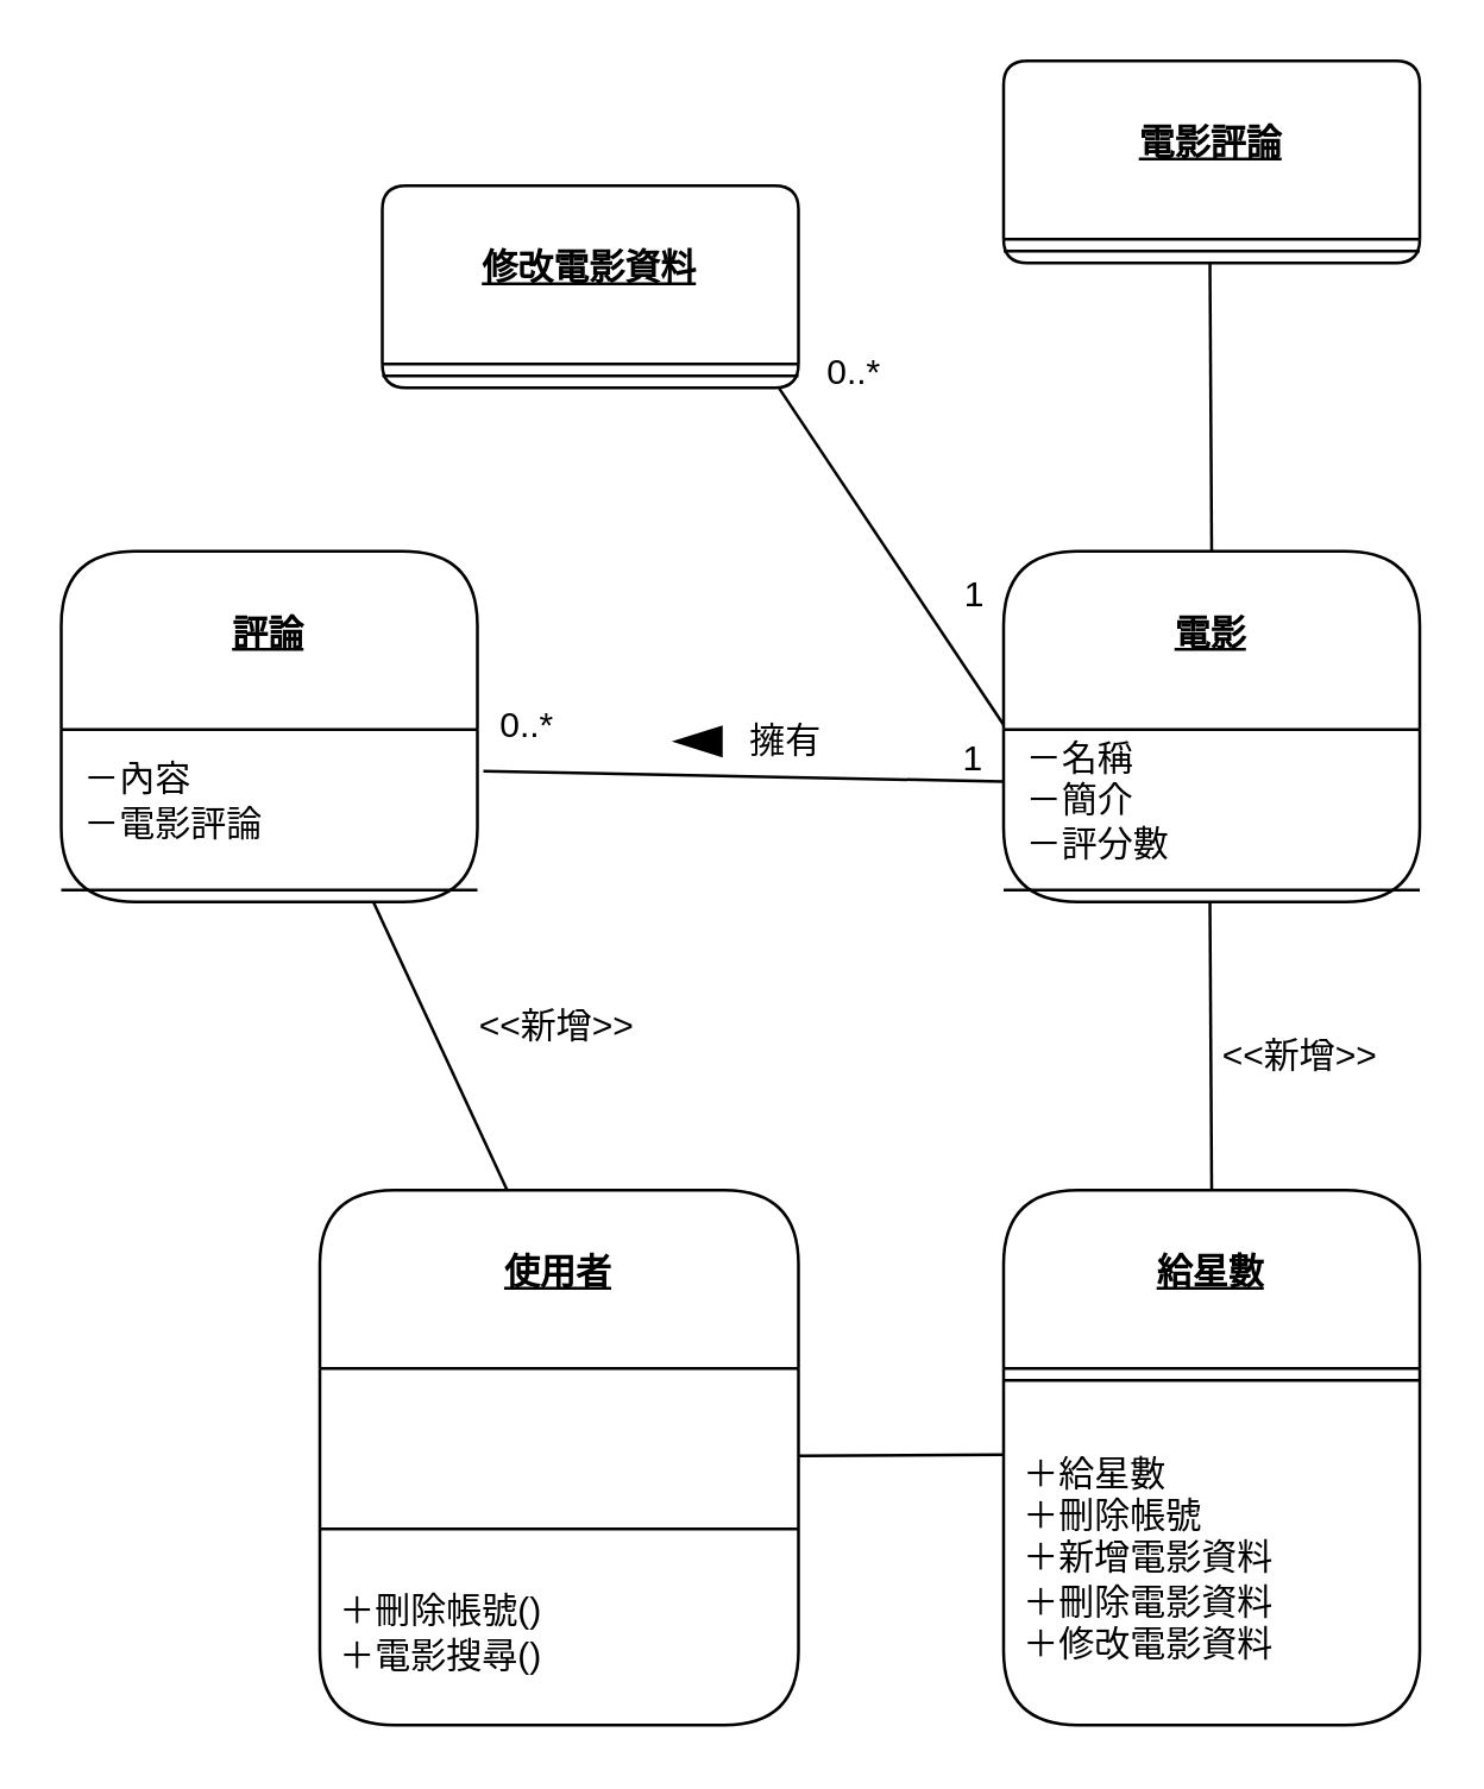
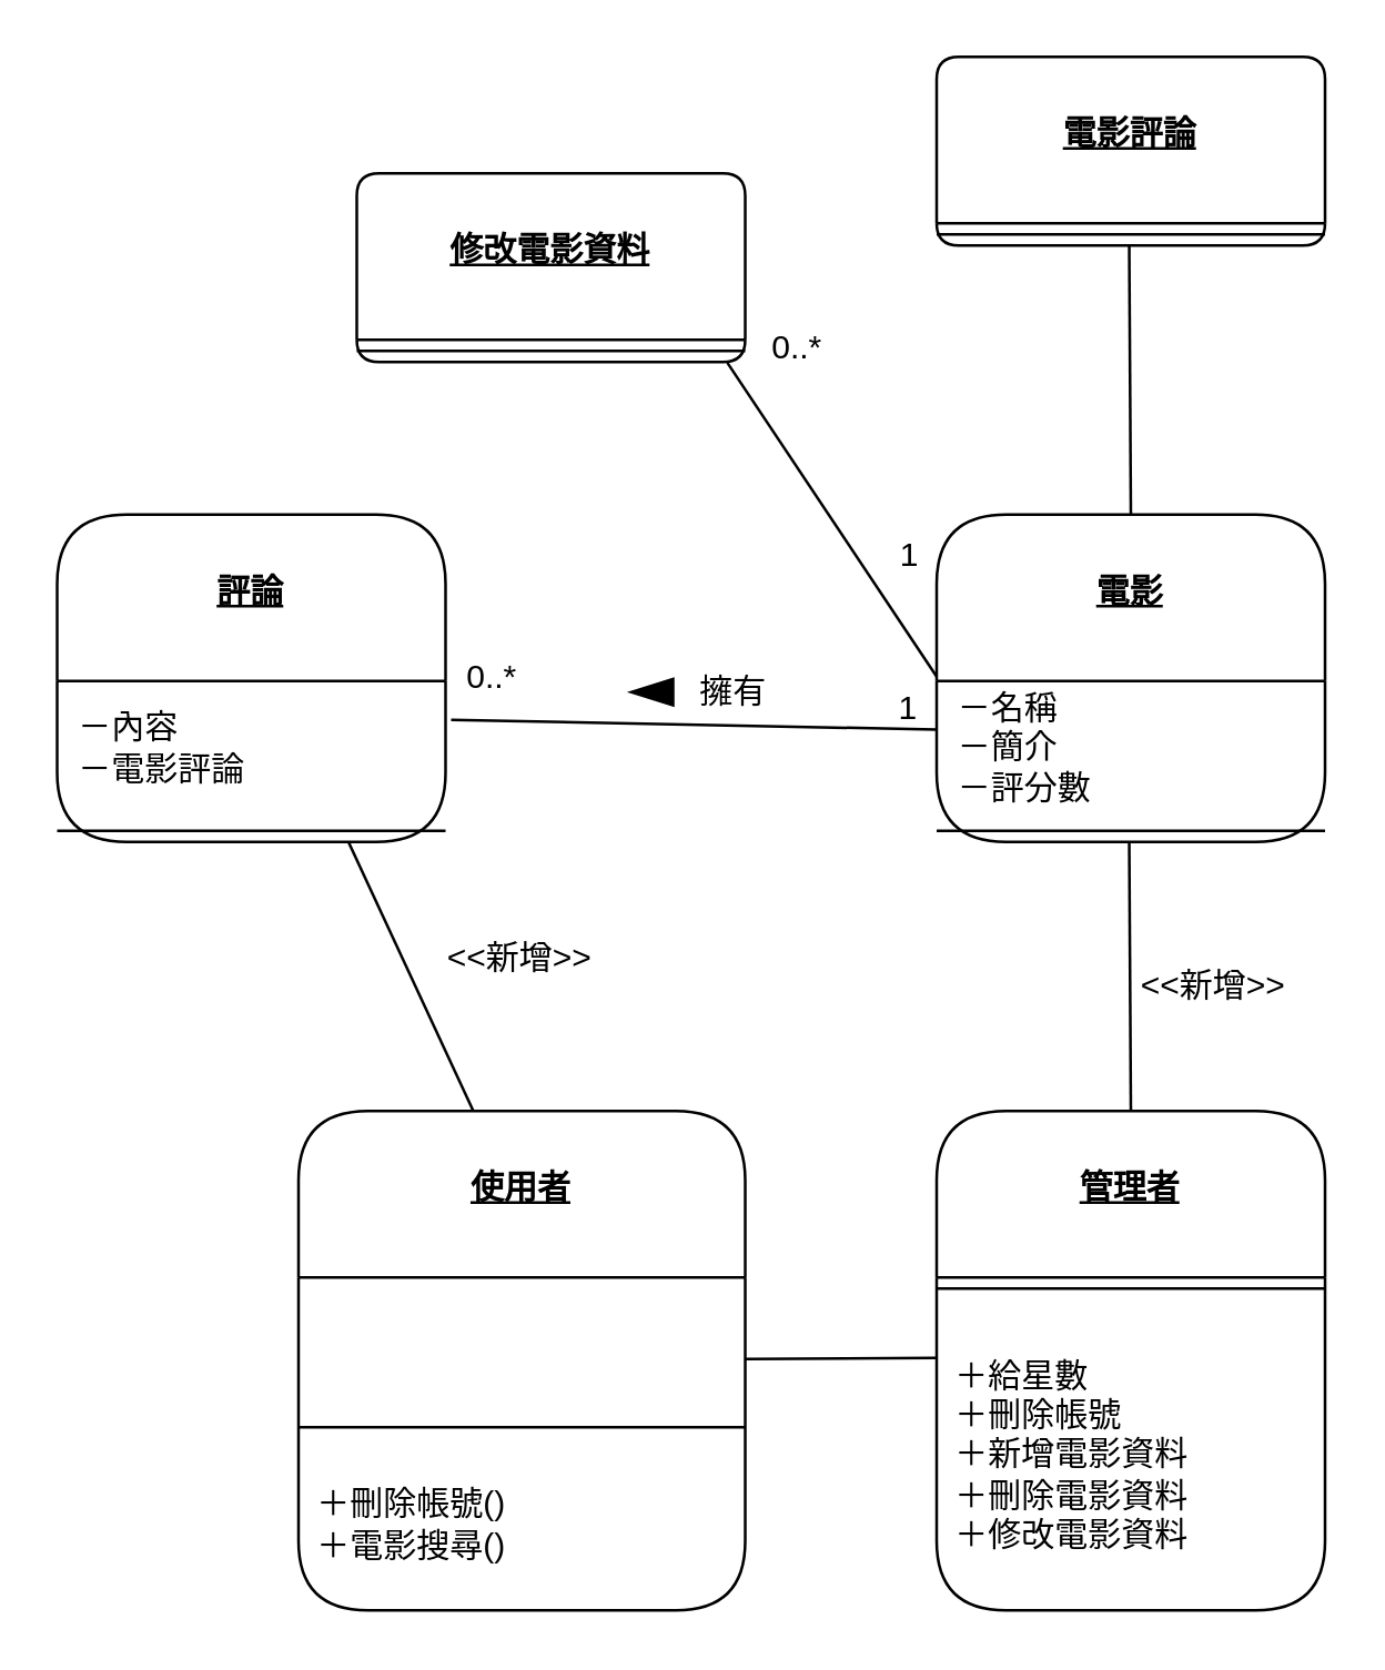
  <mxCell id="0" />
  <mxCell id="1" parent="0" />
- <mxCell id="2" value="&lt;b style=&quot;border-color: var(--border-color);&quot;&gt;&lt;br&gt;給星數&lt;br&gt;&lt;/b&gt;" style="swimlane;fontStyle=4;align=center;verticalAlign=top;childLayout=stackLayout;horizontal=1;startSize=60;horizontalStack=0;resizeParent=1;resizeParentMax=0;resizeLast=0;collapsible=0;marginBottom=0;html=1;rounded=1;absoluteArcSize=1;arcSize=50;whiteSpace=wrap;" vertex="1" parent="1"><mxGeometry x="337" y="400" width="140" height="180" as="geometry" /></mxCell>
+ <mxCell id="2" value="&lt;b style=&quot;border-color: var(--border-color);&quot;&gt;&lt;br&gt;管理者&lt;br&gt;&lt;/b&gt;" style="swimlane;fontStyle=4;align=center;verticalAlign=top;childLayout=stackLayout;horizontal=1;startSize=60;horizontalStack=0;resizeParent=1;resizeParentMax=0;resizeLast=0;collapsible=0;marginBottom=0;html=1;rounded=1;absoluteArcSize=1;arcSize=50;whiteSpace=wrap;" vertex="1" parent="1"><mxGeometry x="337" y="400" width="140" height="180" as="geometry" /></mxCell>
  <mxCell id="3" value="" style="line;strokeWidth=1;fillColor=none;align=left;verticalAlign=middle;spacingTop=-1;spacingLeft=3;spacingRight=3;rotatable=0;labelPosition=right;points=[];portConstraint=eastwest;" vertex="1" parent="2"><mxGeometry y="60" width="140" height="8" as="geometry" /></mxCell>
  <mxCell id="4" value="＋給星數&lt;br&gt;＋刪除帳號&lt;br&gt;＋新增電影資料&lt;br&gt;＋刪除電影資料&lt;br&gt;＋修改電影資料" style="fillColor=none;strokeColor=none;align=left;verticalAlign=middle;spacingLeft=5;whiteSpace=wrap;html=1;" vertex="1" parent="2"><mxGeometry y="68" width="140" height="112" as="geometry" /></mxCell>
  <mxCell id="5" value="&lt;b style=&quot;border-color: var(--border-color);&quot;&gt;&lt;br&gt;電影評論&lt;br&gt;&lt;/b&gt;" style="swimlane;fontStyle=4;align=center;verticalAlign=top;childLayout=stackLayout;horizontal=1;startSize=60;horizontalStack=0;resizeParent=1;resizeParentMax=0;resizeLast=0;collapsible=0;marginBottom=0;html=1;rounded=1;absoluteArcSize=1;arcSize=50;whiteSpace=wrap;" vertex="1" parent="1"><mxGeometry x="337" y="20" width="140" height="68" as="geometry" /></mxCell>
  <mxCell id="6" value="" style="line;strokeWidth=1;fillColor=none;align=left;verticalAlign=middle;spacingTop=-1;spacingLeft=3;spacingRight=3;rotatable=0;labelPosition=right;points=[];portConstraint=eastwest;" vertex="1" parent="5"><mxGeometry y="60" width="140" height="8" as="geometry" /></mxCell>
  <mxCell id="7" value="&lt;b style=&quot;border-color: var(--border-color);&quot;&gt;&lt;br&gt;電影&lt;br&gt;&lt;/b&gt;" style="swimlane;fontStyle=4;align=center;verticalAlign=top;childLayout=stackLayout;horizontal=1;startSize=60;horizontalStack=0;resizeParent=1;resizeParentMax=0;resizeLast=0;collapsible=0;marginBottom=0;html=1;rounded=1;absoluteArcSize=1;arcSize=50;whiteSpace=wrap;" vertex="1" parent="1"><mxGeometry x="337" y="185" width="140" height="118" as="geometry" /></mxCell>
  <mxCell id="8" value="" style="fillColor=none;strokeColor=none;container=1;collapsible=0;" vertex="1" parent="7"><mxGeometry y="60" width="140" height="50" as="geometry" /></mxCell>
  <mxCell id="9" value="" style="html=1;align=center;verticalAlign=middle;rounded=1;absoluteArcSize=1;arcSize=10;whiteSpace=wrap;strokeColor=none;opacity=0;" vertex="1" parent="8"><mxGeometry y="10" width="130" height="30" as="geometry" /></mxCell>
  <mxCell id="10" value="－名稱&lt;br&gt;－簡介&lt;br&gt;－評分數" style="html=1;align=left;verticalAlign=middle;rounded=1;absoluteArcSize=1;arcSize=10;whiteSpace=wrap;strokeColor=none;opacity=0;" vertex="1" parent="8"><mxGeometry x="6" y="9" width="130" height="30" as="geometry" /></mxCell>
  <mxCell id="11" value="" style="line;strokeWidth=1;fillColor=none;align=left;verticalAlign=middle;spacingTop=-1;spacingLeft=3;spacingRight=3;rotatable=0;labelPosition=right;points=[];portConstraint=eastwest;" vertex="1" parent="7"><mxGeometry y="110" width="140" height="8" as="geometry" /></mxCell>
  <mxCell id="12" value="&lt;b style=&quot;border-color: var(--border-color);&quot;&gt;&lt;br&gt;使用者&lt;br&gt;&lt;/b&gt;" style="swimlane;fontStyle=4;align=center;verticalAlign=top;childLayout=stackLayout;horizontal=1;startSize=60;horizontalStack=0;resizeParent=1;resizeParentMax=0;resizeLast=0;collapsible=0;marginBottom=0;html=1;rounded=1;absoluteArcSize=1;arcSize=50;whiteSpace=wrap;" vertex="1" parent="1"><mxGeometry x="107" y="400" width="161" height="180" as="geometry" /></mxCell>
  <mxCell id="13" value="" style="fillColor=none;strokeColor=none;container=1;collapsible=0;" vertex="1" parent="12"><mxGeometry y="60" width="161" height="50" as="geometry" /></mxCell>
  <mxCell id="14" value="" style="line;strokeWidth=1;fillColor=none;align=left;verticalAlign=middle;spacingTop=-1;spacingLeft=3;spacingRight=3;rotatable=0;labelPosition=right;points=[];portConstraint=eastwest;" vertex="1" parent="12"><mxGeometry y="110" width="161" height="8" as="geometry" /></mxCell>
  <mxCell id="15" value="＋刪除帳號()&lt;br&gt;＋電影搜尋()" style="fillColor=none;strokeColor=none;align=left;verticalAlign=middle;spacingLeft=5;whiteSpace=wrap;html=1;" vertex="1" parent="12"><mxGeometry y="118" width="161" height="62" as="geometry" /></mxCell>
  <mxCell id="16" value="" style="endArrow=none;html=1;rounded=0;endFill=0;entryX=0.5;entryY=0;entryDx=0;entryDy=0;endSize=6;" edge="1" parent="1" target="7"><mxGeometry width="50" height="50" relative="1" as="geometry"><mxPoint x="406.41" y="88" as="sourcePoint" /><mxPoint x="406.41" y="178" as="targetPoint" /></mxGeometry></mxCell>
  <mxCell id="17" value="" style="endArrow=none;html=1;rounded=0;endFill=0;entryX=0.5;entryY=0;entryDx=0;entryDy=0;endSize=6;" edge="1" parent="1" target="2"><mxGeometry width="50" height="50" relative="1" as="geometry"><mxPoint x="406.41" y="303" as="sourcePoint" /><mxPoint x="407" y="360" as="targetPoint" /></mxGeometry></mxCell>
  <mxCell id="18" value="&amp;lt;&amp;lt;新增&amp;gt;&amp;gt;" style="text;html=1;strokeColor=none;fillColor=none;align=center;verticalAlign=middle;whiteSpace=wrap;rounded=0;" vertex="1" parent="1"><mxGeometry x="407" y="340" width="60" height="30" as="geometry" /></mxCell>
  <mxCell id="19" value="&lt;b style=&quot;border-color: var(--border-color);&quot;&gt;&lt;br&gt;修改電影資料&lt;br&gt;&lt;/b&gt;" style="swimlane;fontStyle=4;align=center;verticalAlign=top;childLayout=stackLayout;horizontal=1;startSize=60;horizontalStack=0;resizeParent=1;resizeParentMax=0;resizeLast=0;collapsible=0;marginBottom=0;html=1;rounded=1;absoluteArcSize=1;arcSize=50;whiteSpace=wrap;" vertex="1" parent="1"><mxGeometry x="128" y="62" width="140" height="68" as="geometry" /></mxCell>
  <mxCell id="20" value="" style="line;strokeWidth=1;fillColor=none;align=left;verticalAlign=middle;spacingTop=-1;spacingLeft=3;spacingRight=3;rotatable=0;labelPosition=right;points=[];portConstraint=eastwest;" vertex="1" parent="19"><mxGeometry y="60" width="140" height="8" as="geometry" /></mxCell>
  <mxCell id="21" value="" style="endArrow=none;html=1;rounded=0;endFill=0;entryX=0.954;entryY=1.033;entryDx=0;entryDy=0;entryPerimeter=0;" edge="1" parent="1" target="20"><mxGeometry width="50" height="50" relative="1" as="geometry"><mxPoint x="337" y="243.41" as="sourcePoint" /><mxPoint x="267" y="140" as="targetPoint" /></mxGeometry></mxCell>
  <mxCell id="22" value="0..*" style="text;html=1;strokeColor=none;fillColor=none;align=center;verticalAlign=middle;whiteSpace=wrap;rounded=0;" vertex="1" parent="1"><mxGeometry x="257" y="110" width="60" height="30" as="geometry" /></mxCell>
  <mxCell id="23" value="" style="endArrow=none;html=1;rounded=0;entryX=1;entryY=0.25;entryDx=0;entryDy=0;endFill=0;" edge="1" parent="1"><mxGeometry width="50" height="50" relative="1" as="geometry"><mxPoint x="337" y="489" as="sourcePoint" /><mxPoint x="268" y="489.41" as="targetPoint" /></mxGeometry></mxCell>
  <mxCell id="24" value="&lt;b style=&quot;border-color: var(--border-color);&quot;&gt;&lt;br&gt;評論&lt;br&gt;&lt;/b&gt;" style="swimlane;fontStyle=4;align=center;verticalAlign=top;childLayout=stackLayout;horizontal=1;startSize=60;horizontalStack=0;resizeParent=1;resizeParentMax=0;resizeLast=0;collapsible=0;marginBottom=0;html=1;rounded=1;absoluteArcSize=1;arcSize=50;whiteSpace=wrap;" vertex="1" parent="1"><mxGeometry x="20" y="185" width="140" height="118" as="geometry" /></mxCell>
  <mxCell id="25" value="" style="fillColor=none;strokeColor=none;container=1;collapsible=0;" vertex="1" parent="24"><mxGeometry y="60" width="140" height="50" as="geometry" /></mxCell>
  <mxCell id="26" value="" style="html=1;align=center;verticalAlign=middle;rounded=1;absoluteArcSize=1;arcSize=10;whiteSpace=wrap;strokeColor=none;opacity=0;" vertex="1" parent="25"><mxGeometry y="10" width="130" height="30" as="geometry" /></mxCell>
  <mxCell id="27" value="－內容&lt;br&gt;－電影評論" style="html=1;align=left;verticalAlign=middle;rounded=1;absoluteArcSize=1;arcSize=10;whiteSpace=wrap;strokeColor=none;opacity=0;" vertex="1" parent="25"><mxGeometry x="6" y="9" width="130" height="30" as="geometry" /></mxCell>
  <mxCell id="28" value="" style="line;strokeWidth=1;fillColor=none;align=left;verticalAlign=middle;spacingTop=-1;spacingLeft=3;spacingRight=3;rotatable=0;labelPosition=right;points=[];portConstraint=eastwest;" vertex="1" parent="24"><mxGeometry y="110" width="140" height="8" as="geometry" /></mxCell>
  <mxCell id="29" value="" style="endArrow=none;html=1;rounded=0;entryX=0.25;entryY=1;entryDx=0;entryDy=0;endFill=0;exitX=0;exitY=0.25;exitDx=0;exitDy=0;" edge="1" parent="1" source="9" target="30"><mxGeometry width="50" height="50" relative="1" as="geometry"><mxPoint x="326.5" y="260" as="sourcePoint" /><mxPoint x="257.5" y="260.41" as="targetPoint" /></mxGeometry></mxCell>
  <mxCell id="30" value="0..*" style="text;html=1;strokeColor=none;fillColor=none;align=center;verticalAlign=middle;whiteSpace=wrap;rounded=0;" vertex="1" parent="1"><mxGeometry x="147" y="229" width="60" height="30" as="geometry" /></mxCell>
  <mxCell id="31" value="1" style="text;html=1;strokeColor=none;fillColor=none;align=center;verticalAlign=middle;whiteSpace=wrap;rounded=0;" vertex="1" parent="1"><mxGeometry x="297" y="240" width="60" height="30" as="geometry" /></mxCell>
  <mxCell id="32" value="1" style="text;html=1;strokeColor=none;fillColor=none;align=center;verticalAlign=middle;whiteSpace=wrap;rounded=0;" vertex="1" parent="1"><mxGeometry x="314.5" y="185" width="25" height="30" as="geometry" /></mxCell>
  <mxCell id="33" value="擁有" style="text;html=1;strokeColor=none;fillColor=none;align=center;verticalAlign=middle;whiteSpace=wrap;rounded=0;" vertex="1" parent="1"><mxGeometry x="244" y="234" width="40" height="30" as="geometry" /></mxCell>
  <mxCell id="34" value="" style="shape=mxgraph.arrows2.wedgeArrow;html=1;bendable=0;startWidth=4.706;fillColor=strokeColor;defaultFillColor=invert;defaultGradientColor=invert;rounded=0;" edge="1" parent="1"><mxGeometry width="100" height="100" relative="1" as="geometry"><mxPoint x="242" y="249" as="sourcePoint" /><mxPoint x="227" y="249" as="targetPoint" /></mxGeometry></mxCell>
  <mxCell id="35" value="" style="endArrow=none;html=1;rounded=0;endFill=0;endSize=6;entryX=0.75;entryY=1;entryDx=0;entryDy=0;" edge="1" parent="1" target="24"><mxGeometry width="50" height="50" relative="1" as="geometry"><mxPoint x="170" y="400" as="sourcePoint" /><mxPoint x="167" y="320" as="targetPoint" /></mxGeometry></mxCell>
  <mxCell id="36" value="&amp;lt;&amp;lt;新增&amp;gt;&amp;gt;" style="text;html=1;strokeColor=none;fillColor=none;align=center;verticalAlign=middle;whiteSpace=wrap;rounded=0;" vertex="1" parent="1"><mxGeometry x="157" y="330" width="60" height="30" as="geometry" /></mxCell>
